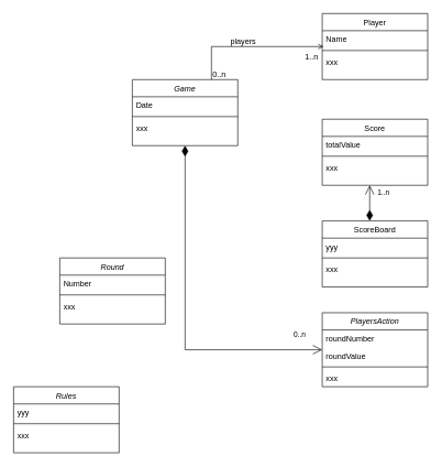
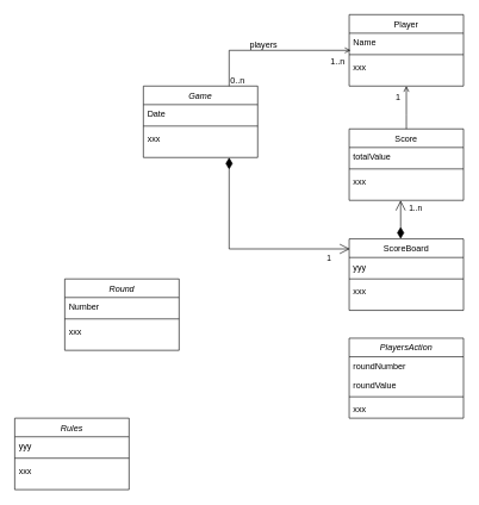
  <mxCell id="0" />
  <mxCell id="1" parent="0" />
  <mxCell id="2" value="Game" style="swimlane;fontStyle=2;align=center;verticalAlign=top;childLayout=stackLayout;horizontal=1;startSize=26;horizontalStack=0;resizeParent=1;resizeLast=0;collapsible=1;marginBottom=0;rounded=0;shadow=0;strokeWidth=1;" parent="1" vertex="1"><mxGeometry x="200" y="120" width="160" height="100" as="geometry"><mxRectangle x="220" y="120" width="160" height="26" as="alternateBounds" /></mxGeometry></mxCell>
  <mxCell id="3" value="Date" style="text;align=left;verticalAlign=top;spacingLeft=4;spacingRight=4;overflow=hidden;rotatable=0;points=[[0,0.5],[1,0.5]];portConstraint=eastwest;" parent="2" vertex="1"><mxGeometry y="26" width="160" height="26" as="geometry" /></mxCell>
  <mxCell id="4" value="" style="line;html=1;strokeWidth=1;align=left;verticalAlign=middle;spacingTop=-1;spacingLeft=3;spacingRight=3;rotatable=0;labelPosition=right;points=[];portConstraint=eastwest;" parent="2" vertex="1"><mxGeometry y="52" width="160" height="8" as="geometry" /></mxCell>
  <mxCell id="5" value="xxx" style="text;align=left;verticalAlign=top;spacingLeft=4;spacingRight=4;overflow=hidden;rotatable=0;points=[[0,0.5],[1,0.5]];portConstraint=eastwest;" parent="2" vertex="1"><mxGeometry y="60" width="160" height="26" as="geometry" /></mxCell>
  <mxCell id="6" value="Player" style="swimlane;fontStyle=0;align=center;verticalAlign=top;childLayout=stackLayout;horizontal=1;startSize=26;horizontalStack=0;resizeParent=1;resizeLast=0;collapsible=1;marginBottom=0;rounded=0;shadow=0;strokeWidth=1;" parent="1" vertex="1"><mxGeometry x="488" y="20" width="160" height="100" as="geometry"><mxRectangle x="508" y="40" width="160" height="26" as="alternateBounds" /></mxGeometry></mxCell>
  <mxCell id="7" value="Name" style="text;align=left;verticalAlign=top;spacingLeft=4;spacingRight=4;overflow=hidden;rotatable=0;points=[[0,0.5],[1,0.5]];portConstraint=eastwest;" parent="6" vertex="1"><mxGeometry y="26" width="160" height="26" as="geometry" /></mxCell>
  <mxCell id="8" value="" style="line;html=1;strokeWidth=1;align=left;verticalAlign=middle;spacingTop=-1;spacingLeft=3;spacingRight=3;rotatable=0;labelPosition=right;points=[];portConstraint=eastwest;" parent="6" vertex="1"><mxGeometry y="52" width="160" height="8" as="geometry" /></mxCell>
  <mxCell id="9" value="xxx" style="text;align=left;verticalAlign=top;spacingLeft=4;spacingRight=4;overflow=hidden;rotatable=0;points=[[0,0.5],[1,0.5]];portConstraint=eastwest;" parent="6" vertex="1"><mxGeometry y="60" width="160" height="26" as="geometry" /></mxCell>
  <mxCell id="10" value="ScoreBoard" style="swimlane;fontStyle=0;align=center;verticalAlign=top;childLayout=stackLayout;horizontal=1;startSize=26;horizontalStack=0;resizeParent=1;resizeLast=0;collapsible=1;marginBottom=0;rounded=0;shadow=0;strokeWidth=1;" vertex="1" parent="1"><mxGeometry x="488" y="334" width="160" height="100" as="geometry"><mxRectangle x="508" y="334" width="160" height="26" as="alternateBounds" /></mxGeometry></mxCell>
  <mxCell id="11" value="yyy" style="text;align=left;verticalAlign=top;spacingLeft=4;spacingRight=4;overflow=hidden;rotatable=0;points=[[0,0.5],[1,0.5]];portConstraint=eastwest;" vertex="1" parent="10"><mxGeometry y="26" width="160" height="26" as="geometry" /></mxCell>
  <mxCell id="12" value="" style="line;html=1;strokeWidth=1;align=left;verticalAlign=middle;spacingTop=-1;spacingLeft=3;spacingRight=3;rotatable=0;labelPosition=right;points=[];portConstraint=eastwest;" vertex="1" parent="10"><mxGeometry y="52" width="160" height="8" as="geometry" /></mxCell>
  <mxCell id="13" value="xxx" style="text;align=left;verticalAlign=top;spacingLeft=4;spacingRight=4;overflow=hidden;rotatable=0;points=[[0,0.5],[1,0.5]];portConstraint=eastwest;" vertex="1" parent="10"><mxGeometry y="60" width="160" height="26" as="geometry" /></mxCell>
  <mxCell id="14" value="Score" style="swimlane;fontStyle=0;align=center;verticalAlign=top;childLayout=stackLayout;horizontal=1;startSize=26;horizontalStack=0;resizeParent=1;resizeLast=0;collapsible=1;marginBottom=0;rounded=0;shadow=0;strokeWidth=1;" vertex="1" parent="1"><mxGeometry x="488" y="180" width="160" height="100" as="geometry"><mxRectangle x="508" y="180" width="160" height="26" as="alternateBounds" /></mxGeometry></mxCell>
  <mxCell id="15" value="totalValue" style="text;align=left;verticalAlign=top;spacingLeft=4;spacingRight=4;overflow=hidden;rotatable=0;points=[[0,0.5],[1,0.5]];portConstraint=eastwest;" vertex="1" parent="14"><mxGeometry y="26" width="160" height="26" as="geometry" /></mxCell>
  <mxCell id="16" value="" style="line;html=1;strokeWidth=1;align=left;verticalAlign=middle;spacingTop=-1;spacingLeft=3;spacingRight=3;rotatable=0;labelPosition=right;points=[];portConstraint=eastwest;" vertex="1" parent="14"><mxGeometry y="52" width="160" height="8" as="geometry" /></mxCell>
  <mxCell id="17" value="xxx" style="text;align=left;verticalAlign=top;spacingLeft=4;spacingRight=4;overflow=hidden;rotatable=0;points=[[0,0.5],[1,0.5]];portConstraint=eastwest;" vertex="1" parent="14"><mxGeometry y="60" width="160" height="26" as="geometry" /></mxCell>
+ <mxCell id="18" value="" style="endArrow=open;shadow=0;strokeWidth=1;rounded=0;endFill=1;edgeStyle=elbowEdgeStyle;elbow=vertical;entryX=0.5;entryY=1;entryDx=0;entryDy=0;exitX=0.5;exitY=0;exitDx=0;exitDy=0;" edge="1" parent="1" source="14" target="6"><mxGeometry x="0.5" y="41" relative="1" as="geometry"><mxPoint x="640" y="160" as="sourcePoint" /><mxPoint x="640" y="106" as="targetPoint" /><mxPoint x="-40" y="32" as="offset" /><Array as="points"><mxPoint x="568" y="160" /></Array></mxGeometry></mxCell>
+ <mxCell id="19" value="1" style="resizable=0;align=right;verticalAlign=bottom;labelBackgroundColor=none;fontSize=12;" connectable="0" vertex="1" parent="18"><mxGeometry x="1" relative="1" as="geometry"><mxPoint x="-7" y="24" as="offset" /></mxGeometry></mxCell>
+ <mxCell id="20" value="1" style="endArrow=open;html=1;endSize=12;startArrow=diamondThin;startSize=14;startFill=1;edgeStyle=orthogonalEdgeStyle;align=left;verticalAlign=bottom;rounded=0;exitX=0.75;exitY=1;exitDx=0;exitDy=0;entryX=0.006;entryY=0.14;entryDx=0;entryDy=0;entryPerimeter=0;" edge="1" parent="1" source="2" target="10"><mxGeometry x="0.769" y="-22" relative="1" as="geometry"><mxPoint x="250" y="230" as="sourcePoint" /><mxPoint x="410" y="230" as="targetPoint" /><mxPoint as="offset" /></mxGeometry></mxCell>
  <mxCell id="21" value="1..n" style="endArrow=open;html=1;endSize=12;startArrow=diamondThin;startSize=14;startFill=1;edgeStyle=orthogonalEdgeStyle;align=left;verticalAlign=bottom;rounded=0;" edge="1" parent="1"><mxGeometry x="0.259" y="-10" relative="1" as="geometry"><mxPoint x="560" y="334" as="sourcePoint" /><mxPoint x="560" y="280" as="targetPoint" /><Array as="points"><mxPoint x="560" y="334" /><mxPoint x="560" y="280" /></Array><mxPoint as="offset" /></mxGeometry></mxCell>
  <mxCell id="22" value="Round" style="swimlane;fontStyle=2;align=center;verticalAlign=top;childLayout=stackLayout;horizontal=1;startSize=26;horizontalStack=0;resizeParent=1;resizeLast=0;collapsible=1;marginBottom=0;rounded=0;shadow=0;strokeWidth=1;" vertex="1" parent="1"><mxGeometry x="90" y="390" width="160" height="100" as="geometry"><mxRectangle x="220" y="120" width="160" height="26" as="alternateBounds" /></mxGeometry></mxCell>
  <mxCell id="23" value="Number" style="text;align=left;verticalAlign=top;spacingLeft=4;spacingRight=4;overflow=hidden;rotatable=0;points=[[0,0.5],[1,0.5]];portConstraint=eastwest;" vertex="1" parent="22"><mxGeometry y="26" width="160" height="26" as="geometry" /></mxCell>
  <mxCell id="24" value="" style="line;html=1;strokeWidth=1;align=left;verticalAlign=middle;spacingTop=-1;spacingLeft=3;spacingRight=3;rotatable=0;labelPosition=right;points=[];portConstraint=eastwest;" vertex="1" parent="22"><mxGeometry y="52" width="160" height="8" as="geometry" /></mxCell>
  <mxCell id="25" value="xxx" style="text;align=left;verticalAlign=top;spacingLeft=4;spacingRight=4;overflow=hidden;rotatable=0;points=[[0,0.5],[1,0.5]];portConstraint=eastwest;" vertex="1" parent="22"><mxGeometry y="60" width="160" height="26" as="geometry" /></mxCell>
  <mxCell id="26" value="PlayersAction" style="swimlane;fontStyle=2;align=center;verticalAlign=top;childLayout=stackLayout;horizontal=1;startSize=26;horizontalStack=0;resizeParent=1;resizeLast=0;collapsible=1;marginBottom=0;rounded=0;shadow=0;strokeWidth=1;" vertex="1" parent="1"><mxGeometry x="488" y="473" width="160" height="112" as="geometry"><mxRectangle x="560" y="590" width="160" height="26" as="alternateBounds" /></mxGeometry></mxCell>
  <mxCell id="27" value="roundNumber" style="text;align=left;verticalAlign=top;spacingLeft=4;spacingRight=4;overflow=hidden;rotatable=0;points=[[0,0.5],[1,0.5]];portConstraint=eastwest;" vertex="1" parent="26"><mxGeometry y="26" width="160" height="26" as="geometry" /></mxCell>
  <mxCell id="28" value="roundValue" style="text;align=left;verticalAlign=top;spacingLeft=4;spacingRight=4;overflow=hidden;rotatable=0;points=[[0,0.5],[1,0.5]];portConstraint=eastwest;" vertex="1" parent="26"><mxGeometry y="52" width="160" height="26" as="geometry" /></mxCell>
  <mxCell id="29" value="" style="line;html=1;strokeWidth=1;align=left;verticalAlign=middle;spacingTop=-1;spacingLeft=3;spacingRight=3;rotatable=0;labelPosition=right;points=[];portConstraint=eastwest;" vertex="1" parent="26"><mxGeometry y="78" width="160" height="8" as="geometry" /></mxCell>
  <mxCell id="30" value="xxx" style="text;align=left;verticalAlign=top;spacingLeft=4;spacingRight=4;overflow=hidden;rotatable=0;points=[[0,0.5],[1,0.5]];portConstraint=eastwest;" vertex="1" parent="26"><mxGeometry y="86" width="160" height="26" as="geometry" /></mxCell>
- <mxCell id="31" value="0..n" style="endArrow=open;html=1;endSize=12;startArrow=diamondThin;startSize=14;startFill=1;edgeStyle=orthogonalEdgeStyle;align=left;verticalAlign=bottom;rounded=0;exitX=0.5;exitY=1;exitDx=0;exitDy=0;entryX=0;entryY=0.5;entryDx=0;entryDy=0;" edge="1" parent="1" source="2" target="26"><mxGeometry x="0.826" y="13" relative="1" as="geometry"><mxPoint x="250" y="830" as="sourcePoint" /><mxPoint x="340" y="743" as="targetPoint" /><mxPoint as="offset" /></mxGeometry></mxCell>
  <mxCell id="32" value="Rules" style="swimlane;fontStyle=2;align=center;verticalAlign=top;childLayout=stackLayout;horizontal=1;startSize=26;horizontalStack=0;resizeParent=1;resizeLast=0;collapsible=1;marginBottom=0;rounded=0;shadow=0;strokeWidth=1;" vertex="1" parent="1"><mxGeometry x="20" y="585" width="160" height="100" as="geometry"><mxRectangle x="220" y="120" width="160" height="26" as="alternateBounds" /></mxGeometry></mxCell>
  <mxCell id="33" value="yyy" style="text;align=left;verticalAlign=top;spacingLeft=4;spacingRight=4;overflow=hidden;rotatable=0;points=[[0,0.5],[1,0.5]];portConstraint=eastwest;" vertex="1" parent="32"><mxGeometry y="26" width="160" height="26" as="geometry" /></mxCell>
  <mxCell id="34" value="" style="line;html=1;strokeWidth=1;align=left;verticalAlign=middle;spacingTop=-1;spacingLeft=3;spacingRight=3;rotatable=0;labelPosition=right;points=[];portConstraint=eastwest;" vertex="1" parent="32"><mxGeometry y="52" width="160" height="8" as="geometry" /></mxCell>
  <mxCell id="35" value="xxx" style="text;align=left;verticalAlign=top;spacingLeft=4;spacingRight=4;overflow=hidden;rotatable=0;points=[[0,0.5],[1,0.5]];portConstraint=eastwest;" vertex="1" parent="32"><mxGeometry y="60" width="160" height="26" as="geometry" /></mxCell>
  <mxCell id="36" value="" style="endArrow=open;shadow=0;strokeWidth=1;rounded=0;endFill=1;edgeStyle=elbowEdgeStyle;elbow=vertical;exitX=0.75;exitY=0;exitDx=0;exitDy=0;" edge="1" parent="1" source="2"><mxGeometry x="0.5" y="41" relative="1" as="geometry"><mxPoint x="360" y="156" as="sourcePoint" /><mxPoint x="490" y="70" as="targetPoint" /><mxPoint x="-40" y="32" as="offset" /><Array as="points"><mxPoint x="490" y="70" /><mxPoint x="520" y="129" /><mxPoint x="520" y="176" /><mxPoint x="530" y="236" /></Array></mxGeometry></mxCell>
  <mxCell id="37" value="0..n" style="resizable=0;align=left;verticalAlign=bottom;labelBackgroundColor=none;fontSize=12;" connectable="0" vertex="1" parent="36"><mxGeometry x="-1" relative="1" as="geometry"><mxPoint as="offset" /></mxGeometry></mxCell>
  <mxCell id="38" value="1..n" style="resizable=0;align=right;verticalAlign=bottom;labelBackgroundColor=none;fontSize=12;" connectable="0" vertex="1" parent="36"><mxGeometry x="1" relative="1" as="geometry"><mxPoint x="-7" y="24" as="offset" /></mxGeometry></mxCell>
  <mxCell id="39" value="players" style="text;html=1;resizable=0;points=[];;align=center;verticalAlign=middle;labelBackgroundColor=none;rounded=0;shadow=0;strokeWidth=1;fontSize=12;" vertex="1" connectable="0" parent="36"><mxGeometry x="0.5" y="49" relative="1" as="geometry"><mxPoint x="-68" y="40" as="offset" /></mxGeometry></mxCell>
